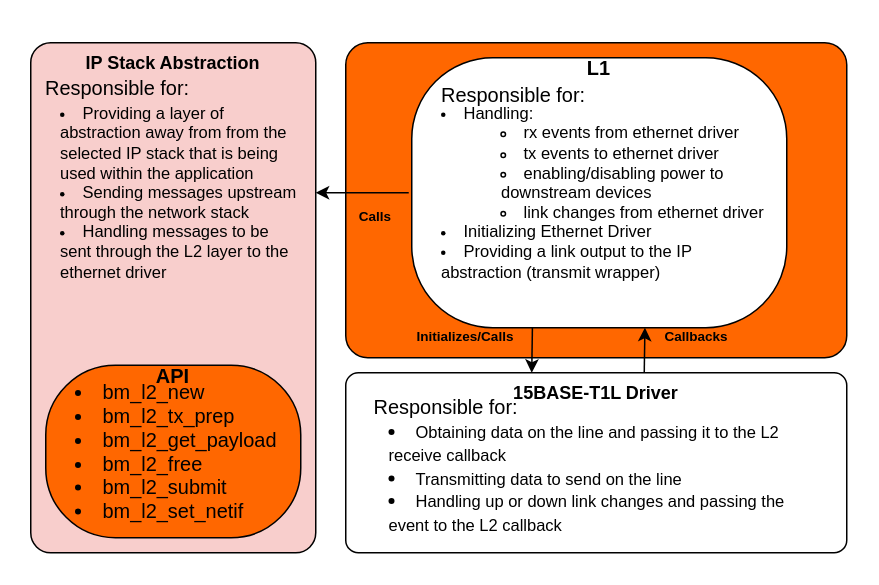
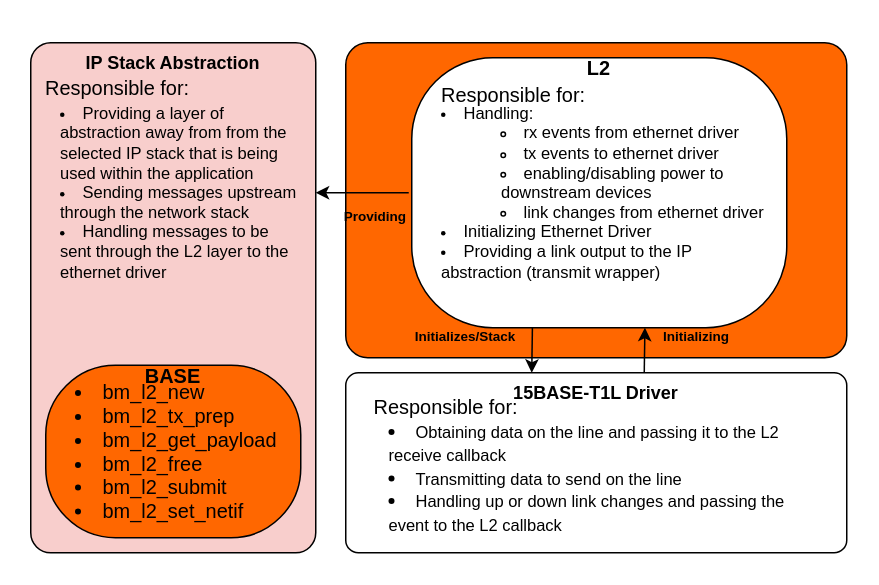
  <mxCell id="0" />
  <mxCell id="1" parent="0" />
  <mxCell id="2" value="&lt;b&gt;IP Stack Abstraction&lt;/b&gt;" style="rounded=1;whiteSpace=wrap;html=1;fillColor=#f8cecc;strokeColor=#000000;arcSize=7;verticalAlign=top;fontColor=#000000;" parent="1" vertex="1"><mxGeometry x="20" y="28" width="190" height="340" as="geometry" /></mxCell>
  <mxCell id="3" value="" style="rounded=1;whiteSpace=wrap;html=1;fillColor=#FF6700;strokeColor=#000000;arcSize=7;" parent="1" vertex="1"><mxGeometry x="230" y="28" width="334" height="210" as="geometry" /></mxCell>
- <mxCell id="4" value="L1" style="html=1;overflow=block;blockSpacing=1;whiteSpace=wrap;fontSize=13.3;fontStyle=1;spacing=0;strokeColor=#000000;fillOpacity=100;rounded=1;absoluteArcSize=1;arcSize=108;fillColor=#FFFFFF;strokeWidth=NaN;container=1;pointerEvents=0;collapsible=0;recursiveResize=0;lucidId=lJpaGHonDv_a;verticalAlign=top;fontColor=#000000;" parent="1" vertex="1"><mxGeometry x="274" y="38" width="250" height="180" as="geometry" /></mxCell>
+ <mxCell id="4" value="L2" style="html=1;overflow=block;blockSpacing=1;whiteSpace=wrap;fontSize=13.3;fontStyle=1;spacing=0;strokeColor=#000000;fillOpacity=100;rounded=1;absoluteArcSize=1;arcSize=108;fillColor=#FFFFFF;strokeWidth=NaN;container=1;pointerEvents=0;collapsible=0;recursiveResize=0;lucidId=lJpaGHonDv_a;verticalAlign=top;fontColor=#000000;" parent="1" vertex="1"><mxGeometry x="274" y="38" width="250" height="180" as="geometry" /></mxCell>
  <mxCell id="5" value="Responsible for:" style="html=1;overflow=block;blockSpacing=1;whiteSpace=wrap;fontSize=13.3;fontColor=#000000;align=left;spacing=0;verticalAlign=middle;strokeColor=none;strokeOpacity=100;fillOpacity=100;rounded=1;absoluteArcSize=1;arcSize=9;fillColor=none;strokeWidth=1.5;lucidId=sTpa8f46LPAu;" parent="4" vertex="1"><mxGeometry x="20" width="210" height="50" as="geometry" /></mxCell>
  <mxCell id="6" value="&lt;ul style=&quot;margin: 0px; padding-left: 10px; list-style-position: inside; list-style-type: disc; font-size: 11px;&quot;&gt;&lt;li style=&quot;text-align: left;&quot;&gt;Handling:&lt;/li&gt;&lt;ul&gt;&lt;li style=&quot;text-align: left;&quot;&gt;rx events from ethernet driver&lt;/li&gt;&lt;li style=&quot;text-align: left;&quot;&gt;tx events to ethernet driver&lt;/li&gt;&lt;li style=&quot;text-align: left;&quot;&gt;enabling/disabling power to downstream devices&lt;/li&gt;&lt;li style=&quot;text-align: left;&quot;&gt;link changes from ethernet driver&lt;/li&gt;&lt;/ul&gt;&lt;li style=&quot;text-align: left;&quot;&gt;&lt;span style=&quot;&quot;&gt;Initializing Ethernet Driver&lt;/span&gt;&lt;/li&gt;&lt;li style=&quot;text-align: left;&quot;&gt;&lt;span style=&quot;&quot;&gt;Providing a link output to the IP abstraction (transmit wrapper)&lt;/span&gt;&lt;/li&gt;&lt;/ul&gt;" style="html=1;overflow=block;blockSpacing=1;whiteSpace=wrap;fontSize=13;spacing=0;strokeColor=none;strokeOpacity=100;fillOpacity=100;rounded=1;absoluteArcSize=1;arcSize=9;fillColor=none;strokeWidth=1.5;lucidId=CVpaMHye50hT;container=1;collapsible=0;fontColor=#000000;" parent="4" vertex="1"><mxGeometry x="10" y="30" width="230" height="120" as="geometry" /></mxCell>
  <mxCell id="7" value="&lt;ul style=&quot;margin: 0px; padding-left: 10px; list-style-position: inside; list-style-type: disc; font-size: 11px;&quot;&gt;&lt;li style=&quot;text-align: left;&quot;&gt;Providing a layer of abstraction away from from the selected IP stack that is being used within the application&lt;/li&gt;&lt;li style=&quot;text-align: left;&quot;&gt;Sending messages upstream through the network stack&lt;/li&gt;&lt;li style=&quot;text-align: left;&quot;&gt;Handling messages to be sent through the L2 layer to the ethernet driver&lt;/li&gt;&lt;/ul&gt;" style="html=1;overflow=block;blockSpacing=1;whiteSpace=wrap;fontSize=13;spacing=0;strokeColor=none;strokeOpacity=100;fillOpacity=100;rounded=1;absoluteArcSize=1;arcSize=9;fillColor=none;strokeWidth=1.5;lucidId=CVpaMHye50hT;container=1;collapsible=0;fontColor=#000000;" parent="1" vertex="1"><mxGeometry x="30" y="68" width="170" height="120" as="geometry" /></mxCell>
  <mxCell id="8" value="Responsible for:" style="html=1;overflow=block;blockSpacing=1;whiteSpace=wrap;fontSize=13.3;fontColor=#000000;align=left;spacing=0;verticalAlign=middle;strokeColor=none;strokeOpacity=100;fillOpacity=100;rounded=1;absoluteArcSize=1;arcSize=9;fillColor=none;strokeWidth=1.5;lucidId=sTpa8f46LPAu;" parent="7" vertex="1"><mxGeometry y="-48" width="170" height="75" as="geometry" /></mxCell>
  <mxCell id="9" value="" style="group" parent="1" vertex="1" connectable="0"><mxGeometry x="29.25" y="78" width="171.5" height="285" as="geometry" /></mxCell>
  <mxCell id="10" value="" style="group" vertex="1" connectable="0" parent="9"><mxGeometry x="0.75" y="165" width="170" height="115" as="geometry" /></mxCell>
- <mxCell id="11" value="API" style="html=1;overflow=block;blockSpacing=1;whiteSpace=wrap;fontSize=13.3;fontStyle=1;spacing=0;verticalAlign=top;strokeColor=#000000;rounded=1;absoluteArcSize=1;arcSize=93;fillColor=#FF6700;strokeWidth=NaN;container=0;pointerEvents=0;collapsible=0;recursiveResize=0;lucidId=_Jpa2be36_ob;fontColor=#000000;" parent="10" vertex="1"><mxGeometry width="170" height="115" as="geometry" /></mxCell>
+ <mxCell id="11" value="BASE" style="html=1;overflow=block;blockSpacing=1;whiteSpace=wrap;fontSize=13.3;fontStyle=1;spacing=0;verticalAlign=top;strokeColor=#000000;rounded=1;absoluteArcSize=1;arcSize=93;fillColor=#FF6700;strokeWidth=NaN;container=0;pointerEvents=0;collapsible=0;recursiveResize=0;lucidId=_Jpa2be36_ob;fontColor=#000000;" parent="10" vertex="1"><mxGeometry width="170" height="115" as="geometry" /></mxCell>
  <mxCell id="12" value="&lt;ul style=&quot;margin: 0px; padding-left: 10px;list-style-position: inside; list-style-type:disc&quot;&gt;&lt;li style=&quot;text-align: left; font-size: 13.3px;&quot;&gt;bm_l2_new&lt;/li&gt;&lt;li style=&quot;text-align: left; font-size: 13.3px;&quot;&gt;bm_l2_tx_prep&lt;/li&gt;&lt;li style=&quot;text-align: left; font-size: 13.3px;&quot;&gt;bm_l2_get_payload&lt;/li&gt;&lt;li style=&quot;text-align: left; font-size: 13.3px;&quot;&gt;bm_l2_free&lt;/li&gt;&lt;li style=&quot;text-align: left; font-size: 13.3px;&quot;&gt;bm_l2_submit&lt;/li&gt;&lt;li style=&quot;text-align: left; font-size: 13.3px;&quot;&gt;bm_l2_set_netif&lt;/li&gt;&lt;/ul&gt;" style="html=1;overflow=block;blockSpacing=1;whiteSpace=wrap;fontSize=13;spacing=0;strokeColor=none;strokeOpacity=100;fillOpacity=100;rounded=1;absoluteArcSize=1;arcSize=9;fillColor=none;strokeWidth=1.5;lucidId=sSpamT7Exnb7;container=1;collapsible=0;fontColor=#000000;" parent="10" vertex="1"><mxGeometry x="10" y="2.5" width="150" height="110" as="geometry" /></mxCell>
  <mxCell id="13" value="" style="endArrow=classic;html=1;rounded=0;" parent="1" edge="1"><mxGeometry width="50" height="50" relative="1" as="geometry"><mxPoint x="272" y="128" as="sourcePoint" /><mxPoint x="210" y="128" as="targetPoint" /></mxGeometry></mxCell>
- <mxCell id="14" value="&lt;font style=&quot;font-size: 9px;&quot;&gt;Calls&lt;/font&gt;" style="text;html=1;align=center;verticalAlign=middle;whiteSpace=wrap;rounded=0;fontStyle=1" parent="1" vertex="1"><mxGeometry x="220" y="128" width="60" height="30" as="geometry" /></mxCell>
+ <mxCell id="14" value="&lt;font style=&quot;font-size: 9px;&quot;&gt;Providing&lt;/font&gt;" style="text;html=1;align=center;verticalAlign=middle;whiteSpace=wrap;rounded=0;fontStyle=1" parent="1" vertex="1"><mxGeometry x="220" y="128" width="60" height="30" as="geometry" /></mxCell>
  <mxCell id="15" value="&lt;b&gt;15BASE-T1L Driver&lt;/b&gt;" style="rounded=1;whiteSpace=wrap;html=1;fillColor=#FFFFFF;strokeColor=#000000;arcSize=7;verticalAlign=top;fontColor=#000000;" vertex="1" parent="1"><mxGeometry x="230" y="248" width="334" height="120" as="geometry" /></mxCell>
  <mxCell id="16" value="&lt;ul style=&quot;margin: 0px; padding-left: 10px;list-style-position: inside; list-style-type:disc&quot;&gt;&lt;li style=&quot;text-align: left;&quot;&gt;&lt;font style=&quot;font-size: 11px;&quot;&gt;Obtaining data on the line and passing it to the L2 receive callback&lt;/font&gt;&lt;/li&gt;&lt;li style=&quot;text-align: left;&quot;&gt;&lt;font style=&quot;font-size: 11px;&quot;&gt;Transmitting data to send on the line&lt;/font&gt;&lt;/li&gt;&lt;li style=&quot;text-align: left;&quot;&gt;&lt;font style=&quot;font-size: 11px;&quot;&gt;Handling up or down link changes and passing the event to the L2 callback&lt;/font&gt;&lt;/li&gt;&lt;/ul&gt;" style="html=1;overflow=block;blockSpacing=1;whiteSpace=wrap;fontSize=13;spacing=0;strokeColor=none;strokeOpacity=100;fillOpacity=100;rounded=1;absoluteArcSize=1;arcSize=9;fillColor=none;strokeWidth=1.5;lucidId=CVpaMHye50hT;container=1;collapsible=0;fontColor=#000000;" vertex="1" parent="1"><mxGeometry x="249" y="278" width="300" height="80" as="geometry" /></mxCell>
  <mxCell id="17" value="Responsible for:" style="html=1;overflow=block;blockSpacing=1;whiteSpace=wrap;fontSize=13.3;fontColor=#000000;align=left;spacing=0;verticalAlign=middle;strokeColor=none;strokeOpacity=100;fillOpacity=100;rounded=1;absoluteArcSize=1;arcSize=9;fillColor=none;strokeWidth=1.5;lucidId=sTpa8f46LPAu;" vertex="1" parent="16"><mxGeometry y="-32" width="300" height="50" as="geometry" /></mxCell>
  <mxCell id="18" value="" style="endArrow=classic;html=1;rounded=0;" edge="1" parent="1"><mxGeometry width="50" height="50" relative="1" as="geometry"><mxPoint x="354.44" y="218" as="sourcePoint" /><mxPoint x="354" y="248" as="targetPoint" /></mxGeometry></mxCell>
  <mxCell id="19" value="" style="endArrow=classic;html=1;rounded=0;" edge="1" parent="1"><mxGeometry width="50" height="50" relative="1" as="geometry"><mxPoint x="429" y="248" as="sourcePoint" /><mxPoint x="429.44" y="218" as="targetPoint" /></mxGeometry></mxCell>
- <mxCell id="20" value="&lt;font style=&quot;font-size: 9px;&quot;&gt;Initializes/Calls&lt;/font&gt;" style="text;html=1;align=center;verticalAlign=middle;whiteSpace=wrap;rounded=0;fontStyle=1" vertex="1" parent="1"><mxGeometry x="280" y="208" width="60" height="30" as="geometry" /></mxCell>
- <mxCell id="21" value="&lt;font style=&quot;font-size: 9px;&quot;&gt;Callbacks&lt;/font&gt;" style="text;html=1;align=center;verticalAlign=middle;whiteSpace=wrap;rounded=0;fontStyle=1" vertex="1" parent="1"><mxGeometry x="434" y="208" width="60" height="30" as="geometry" /></mxCell>
+ <mxCell id="20" value="&lt;font style=&quot;font-size: 9px;&quot;&gt;Initializes/Stack&lt;/font&gt;" style="text;html=1;align=center;verticalAlign=middle;whiteSpace=wrap;rounded=0;fontStyle=1" vertex="1" parent="1"><mxGeometry x="280" y="208" width="60" height="30" as="geometry" /></mxCell>
+ <mxCell id="21" value="&lt;font style=&quot;font-size: 9px;&quot;&gt;Initializing&lt;/font&gt;" style="text;html=1;align=center;verticalAlign=middle;whiteSpace=wrap;rounded=0;fontStyle=1" vertex="1" parent="1"><mxGeometry x="434" y="208" width="60" height="30" as="geometry" /></mxCell>
